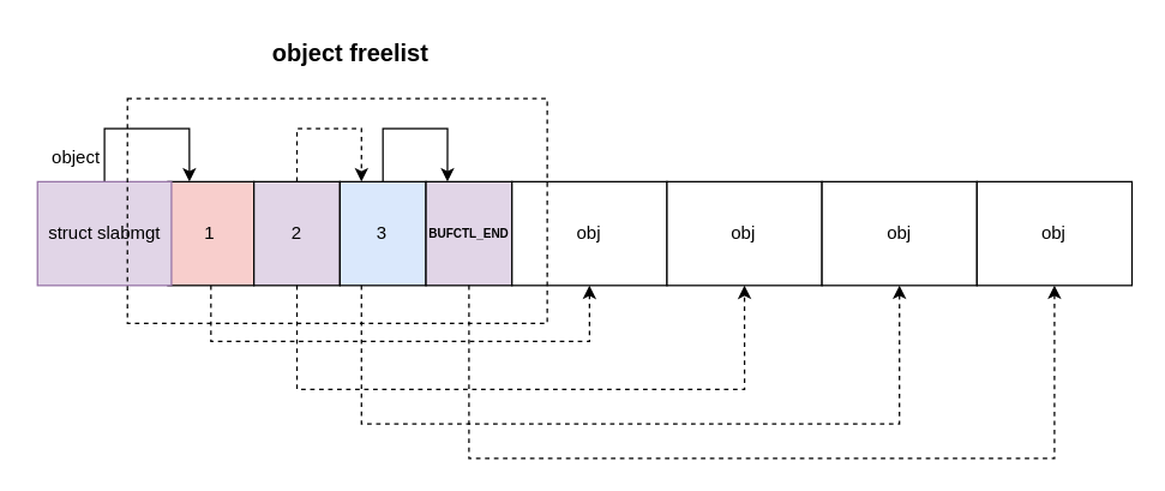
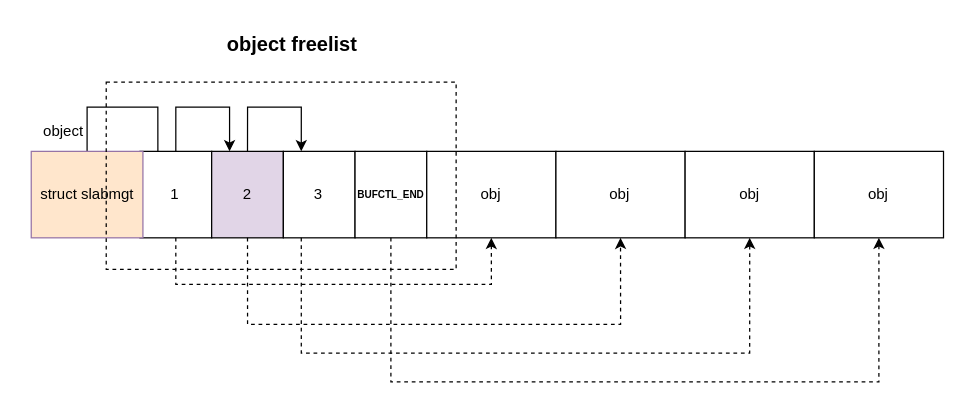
  <mxCell id="0" />
  <mxCell id="1" parent="0" />
  <mxCell id="2" style="edgeStyle=orthogonalEdgeStyle;rounded=0;orthogonalLoop=1;jettySize=auto;html=1;exitX=0.5;exitY=1;exitDx=0;exitDy=0;entryX=0.5;entryY=1;entryDx=0;entryDy=0;dashed=1;" parent="1" source="3" target="13" edge="1"><mxGeometry relative="1" as="geometry"><Array as="points"><mxPoint x="140.5" y="227" /><mxPoint x="392.5" y="227" /></Array></mxGeometry></mxCell>
- <mxCell id="3" value="1" style="rounded=0;whiteSpace=wrap;html=1;shadow=0;container=0;fillColor=#f8cecc;" parent="1" vertex="1"><mxGeometry x="111.5" y="120.484" width="57.371" height="69.194" as="geometry" /></mxCell>
+ <mxCell id="3" value="1" style="rounded=0;whiteSpace=wrap;html=1;shadow=0;container=0;" parent="1" vertex="1"><mxGeometry x="111.5" y="120.484" width="57.371" height="69.194" as="geometry" /></mxCell>
  <mxCell id="4" value="2" style="rounded=0;whiteSpace=wrap;html=1;shadow=0;container=0;fillColor=#e1d5e7;" parent="1" vertex="1"><mxGeometry x="168.871" y="120.484" width="57.371" height="69.194" as="geometry" /></mxCell>
  <mxCell id="5" style="edgeStyle=orthogonalEdgeStyle;rounded=0;orthogonalLoop=1;jettySize=auto;html=1;exitX=0.5;exitY=1;exitDx=0;exitDy=0;entryX=0.5;entryY=1;entryDx=0;entryDy=0;dashed=1;" parent="1" source="4" target="14" edge="1"><mxGeometry relative="1" as="geometry"><Array as="points"><mxPoint x="291.096" y="258.871" /><mxPoint x="460.713" y="258.871" /></Array></mxGeometry></mxCell>
- <mxCell id="7" value="3" style="rounded=0;whiteSpace=wrap;html=1;shadow=0;container=0;fillColor=#dae8fc;" parent="1" vertex="1"><mxGeometry x="226.242" y="120.484" width="57.371" height="69.194" as="geometry" /></mxCell>
+ <mxCell id="6" style="edgeStyle=orthogonalEdgeStyle;rounded=0;orthogonalLoop=1;jettySize=auto;html=1;exitX=0.5;exitY=0;exitDx=0;exitDy=0;entryX=0.25;entryY=0;entryDx=0;entryDy=0;" parent="1" source="3" target="4" edge="1"><mxGeometry relative="1" as="geometry"><Array as="points"><mxPoint x="140.185" y="85" /><mxPoint x="183.213" y="85" /></Array></mxGeometry></mxCell>
+ <mxCell id="7" value="3" style="rounded=0;whiteSpace=wrap;html=1;shadow=0;container=0;" parent="1" vertex="1"><mxGeometry x="226.242" y="120.484" width="57.371" height="69.194" as="geometry" /></mxCell>
  <mxCell id="8" style="edgeStyle=orthogonalEdgeStyle;rounded=0;orthogonalLoop=1;jettySize=auto;html=1;exitX=0.25;exitY=1;exitDx=0;exitDy=0;entryX=0.5;entryY=1;entryDx=0;entryDy=0;dashed=1;" parent="1" source="7" target="15" edge="1"><mxGeometry relative="1" as="geometry"><Array as="points"><mxPoint x="307.06" y="281.935" /><mxPoint x="540.534" y="281.935" /></Array></mxGeometry></mxCell>
- <mxCell id="9" style="edgeStyle=orthogonalEdgeStyle;rounded=0;orthogonalLoop=1;jettySize=auto;html=1;exitX=0.5;exitY=0;exitDx=0;exitDy=0;entryX=0.25;entryY=0;entryDx=0;entryDy=0;dashed=1;" parent="1" source="4" target="7" edge="1"><mxGeometry relative="1" as="geometry"><Array as="points"><mxPoint x="197.556" y="85" /><mxPoint x="240.584" y="85" /></Array></mxGeometry></mxCell>
- <mxCell id="10" value="&lt;p style=&quot;line-height: 120%;&quot;&gt;&lt;font size=&quot;1&quot; style=&quot;&quot;&gt;&lt;b style=&quot;font-size: 8px;&quot;&gt;BUFCTL_END&lt;/b&gt;&lt;/font&gt;&lt;/p&gt;" style="rounded=0;whiteSpace=wrap;html=1;shadow=0;container=0;fillColor=#e1d5e7;" parent="1" vertex="1"><mxGeometry x="283.612" y="120.484" width="57.371" height="69.194" as="geometry" /></mxCell>
- <mxCell id="11" style="edgeStyle=orthogonalEdgeStyle;rounded=0;orthogonalLoop=1;jettySize=auto;html=1;exitX=0.5;exitY=0;exitDx=0;exitDy=0;entryX=0.25;entryY=0;entryDx=0;entryDy=0;" parent="1" source="7" target="10" edge="1"><mxGeometry relative="1" as="geometry"><Array as="points"><mxPoint x="254.927" y="85" /><mxPoint x="297.955" y="85" /></Array></mxGeometry></mxCell>
+ <mxCell id="9" style="edgeStyle=orthogonalEdgeStyle;rounded=0;orthogonalLoop=1;jettySize=auto;html=1;exitX=0.5;exitY=0;exitDx=0;exitDy=0;entryX=0.25;entryY=0;entryDx=0;entryDy=0;" parent="1" source="4" target="7" edge="1"><mxGeometry relative="1" as="geometry"><Array as="points"><mxPoint x="197.556" y="85" /><mxPoint x="240.584" y="85" /></Array></mxGeometry></mxCell>
+ <mxCell id="10" value="&lt;p style=&quot;line-height: 120%;&quot;&gt;&lt;font size=&quot;1&quot; style=&quot;&quot;&gt;&lt;b style=&quot;font-size: 8px;&quot;&gt;BUFCTL_END&lt;/b&gt;&lt;/font&gt;&lt;/p&gt;" style="rounded=0;whiteSpace=wrap;html=1;shadow=0;container=0;" parent="1" vertex="1"><mxGeometry x="283.612" y="120.484" width="57.371" height="69.194" as="geometry" /></mxCell>
  <mxCell id="12" style="edgeStyle=orthogonalEdgeStyle;rounded=0;orthogonalLoop=1;jettySize=auto;html=1;exitX=0.5;exitY=1;exitDx=0;exitDy=0;entryX=0.5;entryY=1;entryDx=0;entryDy=0;dashed=1;" parent="1" source="10" target="16" edge="1"><mxGeometry relative="1" as="geometry"><Array as="points"><mxPoint x="331.006" y="305" /><mxPoint x="620.354" y="305" /></Array></mxGeometry></mxCell>
  <mxCell id="13" value="obj" style="rounded=0;whiteSpace=wrap;html=1;shadow=0;movable=1;resizable=1;rotatable=1;deletable=1;editable=1;locked=0;connectable=1;container=0;" parent="1" vertex="1"><mxGeometry x="340.98" y="120.48" width="103.38" height="69.19" as="geometry" /></mxCell>
  <mxCell id="14" value="obj" style="rounded=0;whiteSpace=wrap;html=1;shadow=0;movable=1;resizable=1;rotatable=1;deletable=1;editable=1;locked=0;connectable=1;container=0;" parent="1" vertex="1"><mxGeometry x="444.36" y="120.48" width="103.38" height="69.19" as="geometry" /></mxCell>
  <mxCell id="15" value="obj" style="rounded=0;whiteSpace=wrap;html=1;shadow=0;movable=1;resizable=1;rotatable=1;deletable=1;editable=1;locked=0;connectable=1;container=0;" parent="1" vertex="1"><mxGeometry x="547.74" y="120.48" width="103.38" height="69.19" as="geometry" /></mxCell>
  <mxCell id="16" value="obj" style="rounded=0;whiteSpace=wrap;html=1;shadow=0;movable=1;resizable=1;rotatable=1;deletable=1;editable=1;locked=0;connectable=1;container=0;" parent="1" vertex="1"><mxGeometry x="651.12" y="120.48" width="103.38" height="69.19" as="geometry" /></mxCell>
- <mxCell id="17" style="edgeStyle=orthogonalEdgeStyle;rounded=0;orthogonalLoop=1;jettySize=auto;html=1;exitX=0.5;exitY=0;exitDx=0;exitDy=0;entryX=0.25;entryY=0;entryDx=0;entryDy=0;" parent="1" source="18" target="3" edge="1"><mxGeometry relative="1" as="geometry"><Array as="points"><mxPoint x="69.5" y="85" /><mxPoint x="125.5" y="85" /></Array></mxGeometry></mxCell>
- <mxCell id="18" value="struct slabmgt" style="rounded=0;whiteSpace=wrap;html=1;shadow=0;container=0;fillColor=#e1d5e7;strokeColor=#9673a6;" parent="1" vertex="1"><mxGeometry x="24.5" y="120.48" width="89.37" height="69.19" as="geometry" /></mxCell>
+ <mxCell id="17" style="edgeStyle=orthogonalEdgeStyle;rounded=0;orthogonalLoop=1;jettySize=auto;html=1;exitX=0.5;exitY=0;exitDx=0;exitDy=0;entryX=0.25;entryY=0;entryDx=0;entryDy=0;endArrow=none;" parent="1" source="18" target="3" edge="1"><mxGeometry relative="1" as="geometry"><Array as="points"><mxPoint x="69.5" y="85" /><mxPoint x="125.5" y="85" /></Array></mxGeometry></mxCell>
+ <mxCell id="18" value="struct slabmgt" style="rounded=0;whiteSpace=wrap;html=1;shadow=0;container=0;fillColor=#ffe6cc;strokeColor=#9673a6;" parent="1" vertex="1"><mxGeometry x="24.5" y="120.48" width="89.37" height="69.19" as="geometry" /></mxCell>
  <mxCell id="19" value="object" style="text;html=1;align=center;verticalAlign=middle;resizable=0;points=[];autosize=1;strokeColor=none;fillColor=none;" parent="1" vertex="1"><mxGeometry x="20" y="90.48" width="60" height="30" as="geometry" /></mxCell>
  <mxCell id="20" value="&lt;b&gt;&lt;font style=&quot;font-size: 16px;&quot;&gt;object freelist&lt;/font&gt;&lt;/b&gt;" style="text;html=1;align=center;verticalAlign=middle;resizable=0;points=[];autosize=1;strokeColor=none;fillColor=none;" parent="1" vertex="1"><mxGeometry x="167.5" y="20" width="130" height="30" as="geometry" /></mxCell>
  <mxCell id="21" value="" style="rounded=0;labelBackgroundColor=none;fontFamily=宋体;fillColor=none;dashed=1;" parent="1" vertex="1"><mxGeometry x="84.5" y="65" width="280" height="150" as="geometry" /></mxCell>
